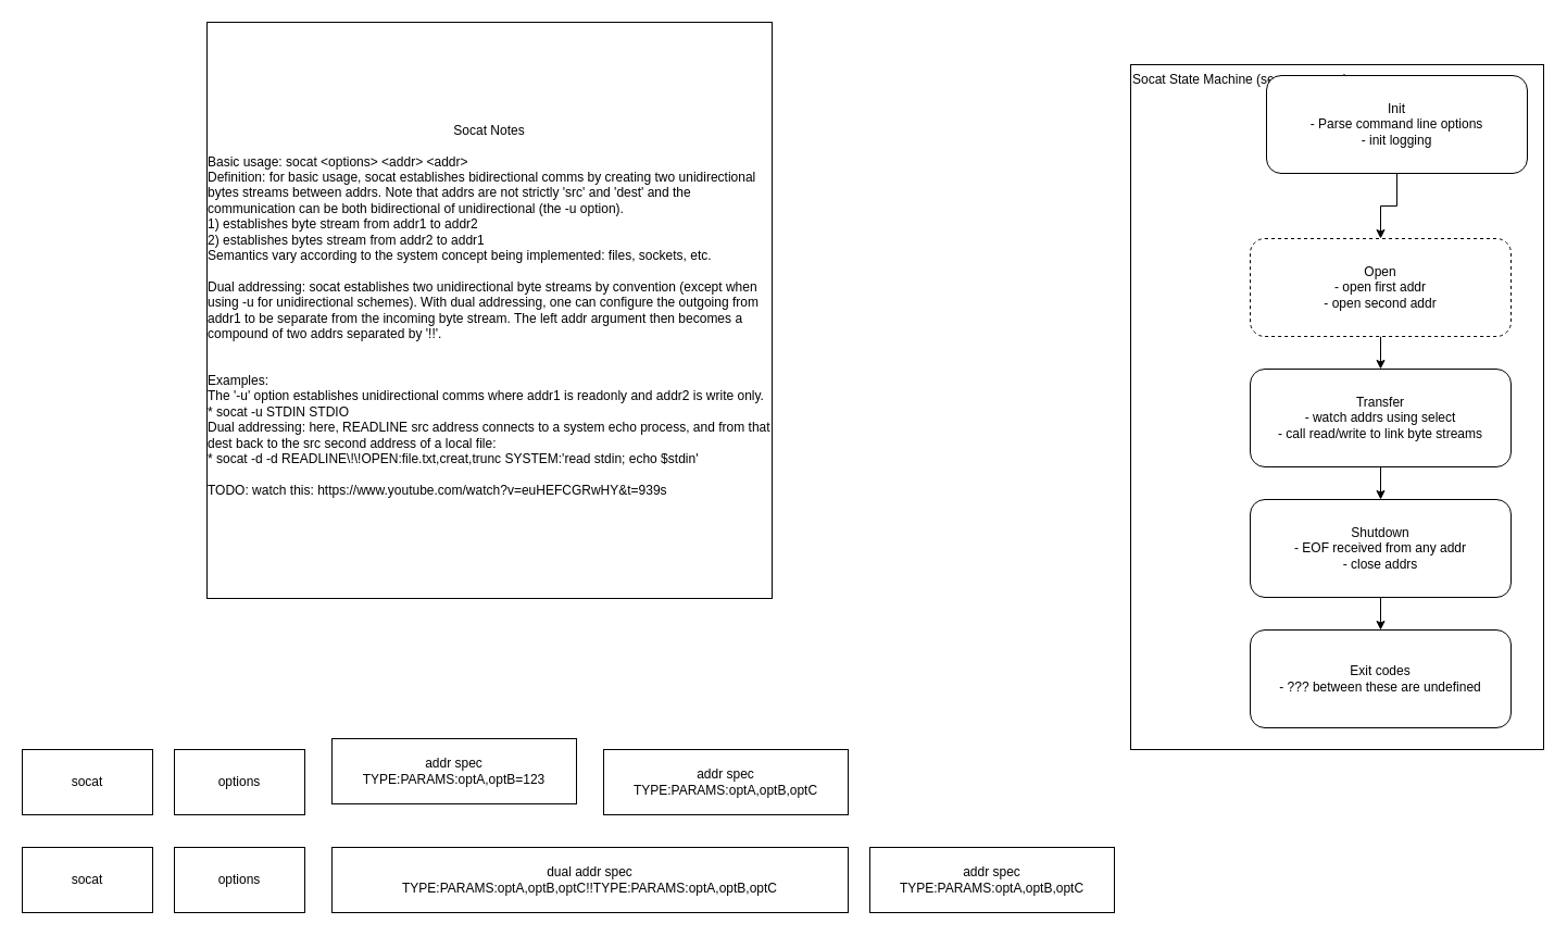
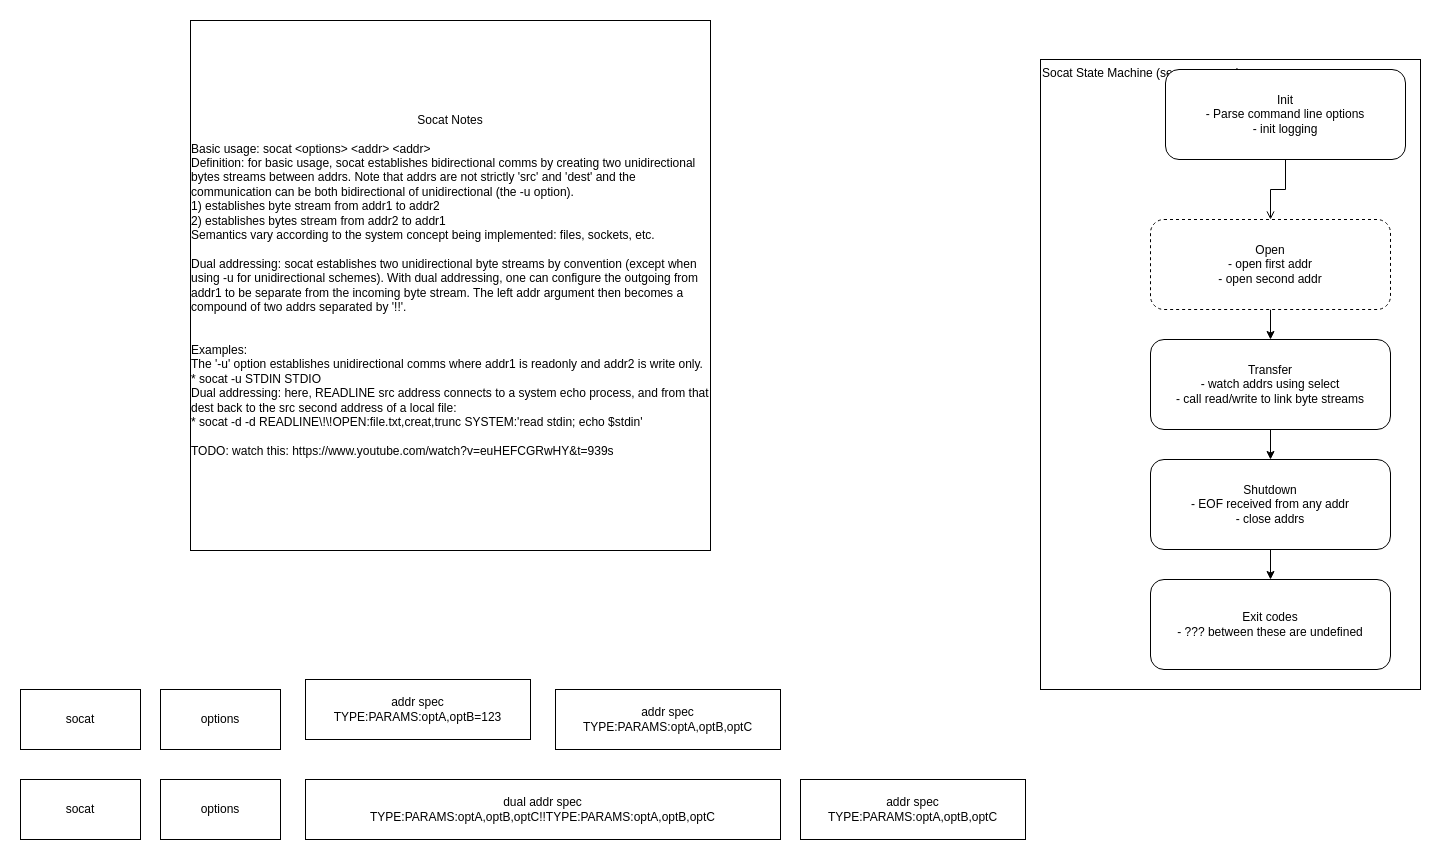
  <mxCell id="0" />
  <mxCell id="1" parent="0" />
  <mxCell id="2" value="Socat State Machine (see man page)" style="rounded=0;whiteSpace=wrap;html=1;align=left;verticalAlign=top;" vertex="1" parent="1"><mxGeometry x="1040" y="59" width="380" height="630" as="geometry" /></mxCell>
  <mxCell id="3" value="Socat Notes&lt;div&gt;&lt;br&gt;&lt;/div&gt;&lt;div style=&quot;text-align: left;&quot;&gt;Basic usage: socat &amp;lt;options&amp;gt; &amp;lt;addr&amp;gt; &amp;lt;addr&amp;gt;&lt;/div&gt;&lt;div style=&quot;text-align: left;&quot;&gt;Definition: for basic usage, socat establishes bidirectional comms by creating two unidirectional bytes streams between addrs. Note that addrs are not strictly 'src' and 'dest' and the communication can be both bidirectional of unidirectional (the -u option).&lt;/div&gt;&lt;div style=&quot;text-align: left;&quot;&gt;1) establishes byte stream from addr1 to addr2&lt;/div&gt;&lt;div style=&quot;text-align: left;&quot;&gt;2) establishes bytes stream from addr2 to addr1&lt;/div&gt;&lt;div style=&quot;text-align: left;&quot;&gt;Semantics vary according to the system concept being implemented: files, sockets, etc.&lt;/div&gt;&lt;div style=&quot;text-align: left;&quot;&gt;&lt;br&gt;&lt;/div&gt;&lt;div style=&quot;text-align: left;&quot;&gt;Dual addressing: socat establishes two unidirectional byte streams by convention (except when using -u for unidirectional schemes). With dual addressing, one can configure the outgoing from addr1 to be separate from the incoming byte stream. The left addr argument then becomes a compound of two addrs separated by '!!'.&lt;/div&gt;&lt;div style=&quot;text-align: left;&quot;&gt;&lt;br&gt;&lt;/div&gt;&lt;div style=&quot;text-align: left;&quot;&gt;&lt;br&gt;&lt;/div&gt;&lt;div style=&quot;text-align: left;&quot;&gt;Examples:&lt;/div&gt;&lt;div style=&quot;text-align: left;&quot;&gt;The '-u' option establishes unidirectional comms where addr1 is readonly and addr2 is write only.&lt;/div&gt;&lt;div style=&quot;text-align: left;&quot;&gt;* socat -u STDIN STDIO&lt;/div&gt;&lt;div style=&quot;text-align: left;&quot;&gt;Dual addressing: here, READLINE src address connects to a system echo process, and from that dest back to the src second address of a local file:&lt;/div&gt;&lt;div style=&quot;text-align: left;&quot;&gt;*&amp;nbsp;&lt;span style=&quot;background-color: initial; text-align: center;&quot;&gt;socat -d -d   READLINE\!\!OPEN:file.txt,creat,trunc   SYSTEM:'read stdin; echo $stdin'&lt;/span&gt;&lt;/div&gt;&lt;div style=&quot;text-align: left;&quot;&gt;&lt;span style=&quot;background-color: initial; text-align: center;&quot;&gt;&lt;br&gt;&lt;/span&gt;&lt;/div&gt;&lt;div style=&quot;text-align: left;&quot;&gt;&lt;span style=&quot;background-color: initial; text-align: center;&quot;&gt;TODO: watch this:&amp;nbsp;&lt;/span&gt;&lt;span style=&quot;background-color: initial; text-align: center;&quot;&gt;https://www.youtube.com/watch?v=euHEFCGRwHY&amp;amp;t=939s&lt;/span&gt;&lt;/div&gt;" style="rounded=0;whiteSpace=wrap;html=1;" vertex="1" parent="1"><mxGeometry x="190" y="20" width="520" height="530" as="geometry" /></mxCell>
- <mxCell id="4" style="edgeStyle=orthogonalEdgeStyle;rounded=0;orthogonalLoop=1;jettySize=auto;html=1;" edge="1" parent="1" source="5" target="7"><mxGeometry relative="1" as="geometry" /></mxCell>
+ <mxCell id="4" style="edgeStyle=orthogonalEdgeStyle;rounded=0;orthogonalLoop=1;jettySize=auto;html=1;endArrow=open;" edge="1" parent="1" source="5" target="7"><mxGeometry relative="1" as="geometry" /></mxCell>
  <mxCell id="5" value="Init&lt;div&gt;- Parse command line options&lt;/div&gt;&lt;div&gt;- init logging&lt;/div&gt;" style="rounded=1;whiteSpace=wrap;html=1;" vertex="1" parent="1"><mxGeometry x="1165" y="69" width="240" height="90" as="geometry" /></mxCell>
  <mxCell id="6" style="edgeStyle=orthogonalEdgeStyle;rounded=0;orthogonalLoop=1;jettySize=auto;html=1;entryX=0.5;entryY=0;entryDx=0;entryDy=0;" edge="1" parent="1" source="7" target="9"><mxGeometry relative="1" as="geometry" /></mxCell>
  <mxCell id="7" value="Open&lt;div&gt;- open first addr&lt;/div&gt;&lt;div&gt;- open second addr&lt;/div&gt;" style="rounded=1;whiteSpace=wrap;html=1;dashed=1;" vertex="1" parent="1"><mxGeometry x="1150" y="219" width="240" height="90" as="geometry" /></mxCell>
  <mxCell id="8" style="edgeStyle=orthogonalEdgeStyle;rounded=0;orthogonalLoop=1;jettySize=auto;html=1;entryX=0.5;entryY=0;entryDx=0;entryDy=0;" edge="1" parent="1" source="9" target="11"><mxGeometry relative="1" as="geometry" /></mxCell>
  <mxCell id="9" value="Transfer&lt;div&gt;- watch addrs using select&lt;/div&gt;&lt;div&gt;- call read/write to link byte streams&lt;/div&gt;" style="rounded=1;whiteSpace=wrap;html=1;" vertex="1" parent="1"><mxGeometry x="1150" y="339" width="240" height="90" as="geometry" /></mxCell>
  <mxCell id="10" style="edgeStyle=orthogonalEdgeStyle;rounded=0;orthogonalLoop=1;jettySize=auto;html=1;" edge="1" parent="1" source="11" target="12"><mxGeometry relative="1" as="geometry" /></mxCell>
  <mxCell id="11" value="Shutdown&lt;div&gt;- EOF received from any addr&lt;/div&gt;&lt;div&gt;- close addrs&lt;/div&gt;" style="rounded=1;whiteSpace=wrap;html=1;" vertex="1" parent="1"><mxGeometry x="1150" y="459" width="240" height="90" as="geometry" /></mxCell>
  <mxCell id="12" value="Exit codes&lt;div&gt;- ??? between these are undefined&lt;/div&gt;" style="rounded=1;whiteSpace=wrap;html=1;" vertex="1" parent="1"><mxGeometry x="1150" y="579" width="240" height="90" as="geometry" /></mxCell>
  <mxCell id="13" value="soc&lt;span style=&quot;color: rgba(0, 0, 0, 0); font-family: monospace; font-size: 0px; text-align: start; text-wrap: nowrap;&quot;&gt;%3CmxGraphModel%3E%3Croot%3E%3CmxCell%20id%3D%220%22%2F%3E%3CmxCell%20id%3D%221%22%20parent%3D%220%22%2F%3E%3CmxCell%20id%3D%222%22%20value%3D%22Socat%20Notes%22%20style%3D%22rounded%3D0%3BwhiteSpace%3Dwrap%3Bhtml%3D1%3B%22%20vertex%3D%221%22%20parent%3D%221%22%3E%3CmxGeometry%20x%3D%2240%22%20y%3D%2240%22%20width%3D%22240%22%20height%3D%22320%22%20as%3D%22geometry%22%2F%3E%3C%2FmxCell%3E%3C%2Froot%3E%3C%2FmxGraphModel%3E&lt;/span&gt;at" style="rounded=0;whiteSpace=wrap;html=1;" vertex="1" parent="1"><mxGeometry x="20" y="689" width="120" height="60" as="geometry" /></mxCell>
  <mxCell id="14" value="&lt;span style=&quot;color: rgba(0, 0, 0, 0); font-family: monospace; font-size: 0px; text-align: start; text-wrap: nowrap;&quot;&gt;%3CmxGraphModel%3E%3Croot%3E%3CmxCell%20id%3D%220%22%2F%3E%3CmxCell%20id%3D%221%22%20parent%3D%220%22%2F%3E%3CmxCell%20id%3D%222%22%20value%3D%22soc%26lt%3Bspan%20style%3D%26quot%3Bcolor%3A%20rgba(0%2C%200%2C%200%2C%200)%3B%20font-family%3A%20monospace%3B%20font-size%3A%200px%3B%20text-align%3A%20start%3B%20text-wrap%3A%20nowrap%3B%26quot%3B%26gt%3B%253CmxGraphModel%253E%253Croot%253E%253CmxCell%2520id%253D%25220%2522%252F%253E%253CmxCell%2520id%253D%25221%2522%2520parent%253D%25220%2522%252F%253E%253CmxCell%2520id%253D%25222%2522%2520value%253D%2522Socat%2520Notes%2522%2520style%253D%2522rounded%253D0%253BwhiteSpace%253Dwrap%253Bhtml%253D1%253B%2522%2520vertex%253D%25221%2522%2520parent%253D%25221%2522%253E%253CmxGeometry%2520x%253D%252240%2522%2520y%253D%252240%2522%2520width%253D%2522240%2522%2520height%253D%2522320%2522%2520as%253D%2522geometry%2522%252F%253E%253C%252FmxCell%253E%253C%252Froot%253E%253C%252FmxGraphModel%253E%26lt%3B%2Fspan%26gt%3Bat%22%20style%3D%22rounded%3D0%3BwhiteSpace%3Dwrap%3Bhtml%3D1%3B%22%20vertex%3D%221%22%20parent%3D%221%22%3E%3CmxGeometry%20x%3D%22-610%22%20y%3D%22770%22%20width%3D%22120%22%20height%3D%2260%22%20as%3D%22geometry%22%2F%3E%3C%2FmxCell%3E%3C%2Froot%3E%3C%2FmxGraphModel%3E&lt;/span&gt;&lt;span style=&quot;color: rgba(0, 0, 0, 0); font-family: monospace; font-size: 0px; text-align: start; text-wrap: nowrap;&quot;&gt;%3CmxGraphModel%3E%3Croot%3E%3CmxCell%20id%3D%220%22%2F%3E%3CmxCell%20id%3D%221%22%20parent%3D%220%22%2F%3E%3CmxCell%20id%3D%222%22%20value%3D%22soc%26lt%3Bspan%20style%3D%26quot%3Bcolor%3A%20rgba(0%2C%200%2C%200%2C%200)%3B%20font-family%3A%20monospace%3B%20font-size%3A%200px%3B%20text-align%3A%20start%3B%20text-wrap%3A%20nowrap%3B%26quot%3B%26gt%3B%253CmxGraphModel%253E%253Croot%253E%253CmxCell%2520id%253D%25220%2522%252F%253E%253CmxCell%2520id%253D%25221%2522%2520parent%253D%25220%2522%252F%253E%253CmxCell%2520id%253D%25222%2522%2520value%253D%2522Socat%2520Notes%2522%2520style%253D%2522rounded%253D0%253BwhiteSpace%253Dwrap%253Bhtml%253D1%253B%2522%2520vertex%253D%25221%2522%2520parent%253D%25221%2522%253E%253CmxGeometry%2520x%253D%252240%2522%2520y%253D%252240%2522%2520width%253D%2522240%2522%2520height%253D%2522320%2522%2520as%253D%2522geometry%2522%252F%253E%253C%252FmxCell%253E%253C%252Froot%253E%253C%252FmxGraphModel%253E%26lt%3B%2Fspan%26gt%3Bat%22%20style%3D%22rounded%3D0%3BwhiteSpace%3Dwrap%3Bhtml%3D1%3B%22%20vertex%3D%221%22%20parent%3D%221%22%3E%3CmxGeometry%20x%3D%22-610%22%20y%3D%22770%22%20width%3D%22120%22%20height%3D%2260%22%20as%3D%22geometry%22%2F%3E%3C%2FmxCell%3E%3C%2Froot%3E%3C%2FmxGraphModel%3E&lt;/span&gt;options" style="rounded=0;whiteSpace=wrap;html=1;" vertex="1" parent="1"><mxGeometry x="160" y="689" width="120" height="60" as="geometry" /></mxCell>
  <mxCell id="15" value="addr spec&lt;div&gt;TYPE:PARAMS:optA,optB=123&lt;/div&gt;" style="rounded=0;whiteSpace=wrap;html=1;" vertex="1" parent="1"><mxGeometry x="305" y="679" width="225" height="60" as="geometry" /></mxCell>
  <mxCell id="16" value="addr spec&lt;div&gt;TYPE:PARAMS:optA,optB,optC&lt;/div&gt;" style="rounded=0;whiteSpace=wrap;html=1;" vertex="1" parent="1"><mxGeometry x="555" y="689" width="225" height="60" as="geometry" /></mxCell>
  <mxCell id="17" value="soc&lt;span style=&quot;color: rgba(0, 0, 0, 0); font-family: monospace; font-size: 0px; text-align: start; text-wrap: nowrap;&quot;&gt;%3CmxGraphModel%3E%3Croot%3E%3CmxCell%20id%3D%220%22%2F%3E%3CmxCell%20id%3D%221%22%20parent%3D%220%22%2F%3E%3CmxCell%20id%3D%222%22%20value%3D%22Socat%20Notes%22%20style%3D%22rounded%3D0%3BwhiteSpace%3Dwrap%3Bhtml%3D1%3B%22%20vertex%3D%221%22%20parent%3D%221%22%3E%3CmxGeometry%20x%3D%2240%22%20y%3D%2240%22%20width%3D%22240%22%20height%3D%22320%22%20as%3D%22geometry%22%2F%3E%3C%2FmxCell%3E%3C%2Froot%3E%3C%2FmxGraphModel%3E&lt;/span&gt;at" style="rounded=0;whiteSpace=wrap;html=1;" vertex="1" parent="1"><mxGeometry x="20" y="779" width="120" height="60" as="geometry" /></mxCell>
  <mxCell id="18" value="&lt;span style=&quot;color: rgba(0, 0, 0, 0); font-family: monospace; font-size: 0px; text-align: start; text-wrap: nowrap;&quot;&gt;%3CmxGraphModel%3E%3Croot%3E%3CmxCell%20id%3D%220%22%2F%3E%3CmxCell%20id%3D%221%22%20parent%3D%220%22%2F%3E%3CmxCell%20id%3D%222%22%20value%3D%22soc%26lt%3Bspan%20style%3D%26quot%3Bcolor%3A%20rgba(0%2C%200%2C%200%2C%200)%3B%20font-family%3A%20monospace%3B%20font-size%3A%200px%3B%20text-align%3A%20start%3B%20text-wrap%3A%20nowrap%3B%26quot%3B%26gt%3B%253CmxGraphModel%253E%253Croot%253E%253CmxCell%2520id%253D%25220%2522%252F%253E%253CmxCell%2520id%253D%25221%2522%2520parent%253D%25220%2522%252F%253E%253CmxCell%2520id%253D%25222%2522%2520value%253D%2522Socat%2520Notes%2522%2520style%253D%2522rounded%253D0%253BwhiteSpace%253Dwrap%253Bhtml%253D1%253B%2522%2520vertex%253D%25221%2522%2520parent%253D%25221%2522%253E%253CmxGeometry%2520x%253D%252240%2522%2520y%253D%252240%2522%2520width%253D%2522240%2522%2520height%253D%2522320%2522%2520as%253D%2522geometry%2522%252F%253E%253C%252FmxCell%253E%253C%252Froot%253E%253C%252FmxGraphModel%253E%26lt%3B%2Fspan%26gt%3Bat%22%20style%3D%22rounded%3D0%3BwhiteSpace%3Dwrap%3Bhtml%3D1%3B%22%20vertex%3D%221%22%20parent%3D%221%22%3E%3CmxGeometry%20x%3D%22-610%22%20y%3D%22770%22%20width%3D%22120%22%20height%3D%2260%22%20as%3D%22geometry%22%2F%3E%3C%2FmxCell%3E%3C%2Froot%3E%3C%2FmxGraphModel%3E&lt;/span&gt;&lt;span style=&quot;color: rgba(0, 0, 0, 0); font-family: monospace; font-size: 0px; text-align: start; text-wrap: nowrap;&quot;&gt;%3CmxGraphModel%3E%3Croot%3E%3CmxCell%20id%3D%220%22%2F%3E%3CmxCell%20id%3D%221%22%20parent%3D%220%22%2F%3E%3CmxCell%20id%3D%222%22%20value%3D%22soc%26lt%3Bspan%20style%3D%26quot%3Bcolor%3A%20rgba(0%2C%200%2C%200%2C%200)%3B%20font-family%3A%20monospace%3B%20font-size%3A%200px%3B%20text-align%3A%20start%3B%20text-wrap%3A%20nowrap%3B%26quot%3B%26gt%3B%253CmxGraphModel%253E%253Croot%253E%253CmxCell%2520id%253D%25220%2522%252F%253E%253CmxCell%2520id%253D%25221%2522%2520parent%253D%25220%2522%252F%253E%253CmxCell%2520id%253D%25222%2522%2520value%253D%2522Socat%2520Notes%2522%2520style%253D%2522rounded%253D0%253BwhiteSpace%253Dwrap%253Bhtml%253D1%253B%2522%2520vertex%253D%25221%2522%2520parent%253D%25221%2522%253E%253CmxGeometry%2520x%253D%252240%2522%2520y%253D%252240%2522%2520width%253D%2522240%2522%2520height%253D%2522320%2522%2520as%253D%2522geometry%2522%252F%253E%253C%252FmxCell%253E%253C%252Froot%253E%253C%252FmxGraphModel%253E%26lt%3B%2Fspan%26gt%3Bat%22%20style%3D%22rounded%3D0%3BwhiteSpace%3Dwrap%3Bhtml%3D1%3B%22%20vertex%3D%221%22%20parent%3D%221%22%3E%3CmxGeometry%20x%3D%22-610%22%20y%3D%22770%22%20width%3D%22120%22%20height%3D%2260%22%20as%3D%22geometry%22%2F%3E%3C%2FmxCell%3E%3C%2Froot%3E%3C%2FmxGraphModel%3E&lt;/span&gt;options" style="rounded=0;whiteSpace=wrap;html=1;" vertex="1" parent="1"><mxGeometry x="160" y="779" width="120" height="60" as="geometry" /></mxCell>
  <mxCell id="19" value="dual addr spec&lt;div&gt;TYPE:PARAMS:optA,optB,optC!!&lt;span style=&quot;background-color: initial;&quot;&gt;TYPE:PARAMS:optA,optB,optC&lt;/span&gt;&lt;/div&gt;" style="rounded=0;whiteSpace=wrap;html=1;" vertex="1" parent="1"><mxGeometry x="305" y="779" width="475" height="60" as="geometry" /></mxCell>
  <mxCell id="20" value="addr spec&lt;div&gt;TYPE:PARAMS:optA,optB,optC&lt;/div&gt;" style="rounded=0;whiteSpace=wrap;html=1;" vertex="1" parent="1"><mxGeometry x="800" y="779" width="225" height="60" as="geometry" /></mxCell>
